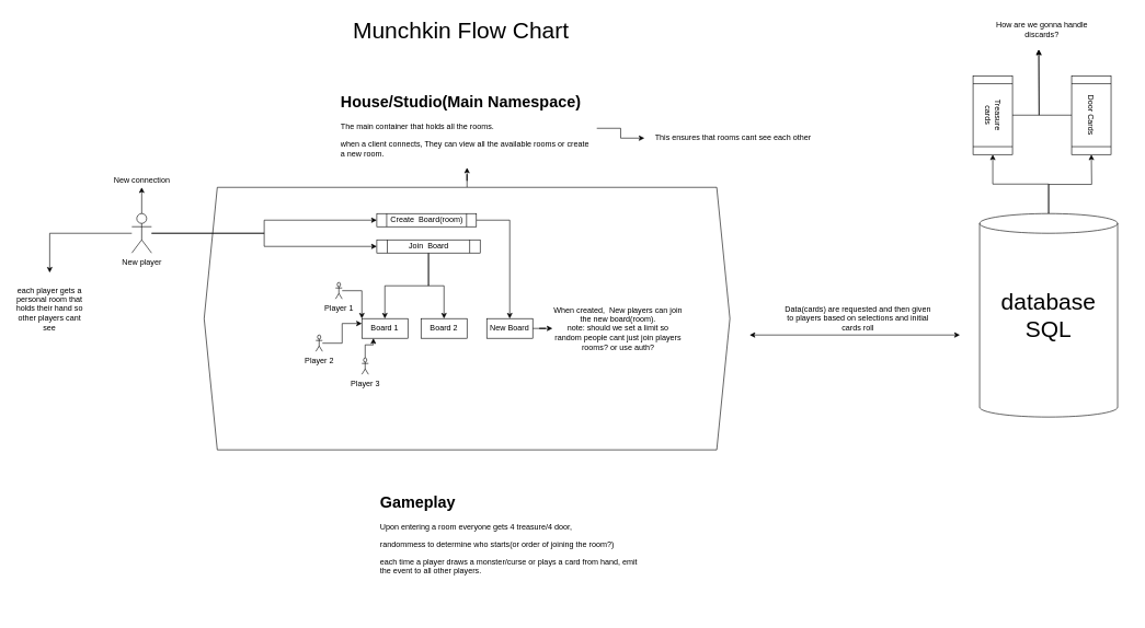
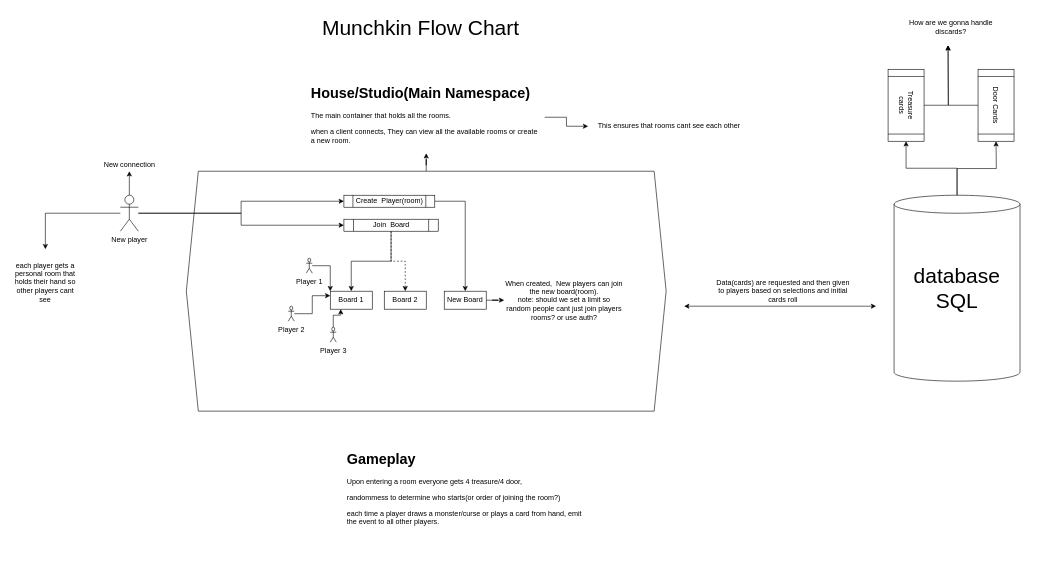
  <mxCell id="0" />
  <mxCell id="1" parent="0" />
  <mxCell id="2" value="&lt;font style=&quot;font-size: 35px&quot;&gt;Munchkin Flow Chart&lt;/font&gt;" style="text;html=1;strokeColor=none;fillColor=none;align=center;verticalAlign=middle;whiteSpace=wrap;rounded=0;" vertex="1" parent="1"><mxGeometry x="490" y="25" width="422" height="40" as="geometry" /></mxCell>
  <mxCell id="3" style="edgeStyle=orthogonalEdgeStyle;rounded=0;orthogonalLoop=1;jettySize=auto;html=1;" edge="1" parent="1" source="4" target="27"><mxGeometry relative="1" as="geometry"><mxPoint x="710" y="205" as="targetPoint" /></mxGeometry></mxCell>
  <mxCell id="4" value="" style="shape=hexagon;perimeter=hexagonPerimeter2;whiteSpace=wrap;html=1;fixedSize=1;" vertex="1" parent="1"><mxGeometry x="310" y="285" width="800" height="400" as="geometry" /></mxCell>
  <mxCell id="5" style="edgeStyle=orthogonalEdgeStyle;rounded=0;orthogonalLoop=1;jettySize=auto;html=1;entryX=0;entryY=0;entryDx=0;entryDy=0;" edge="1" parent="1" source="6" target="14"><mxGeometry relative="1" as="geometry" /></mxCell>
  <mxCell id="6" value="Player 1" style="shape=umlActor;verticalLabelPosition=bottom;verticalAlign=top;html=1;outlineConnect=0;" vertex="1" parent="1"><mxGeometry x="510" y="430" width="10" height="25" as="geometry" /></mxCell>
  <mxCell id="7" style="edgeStyle=orthogonalEdgeStyle;rounded=0;orthogonalLoop=1;jettySize=auto;html=1;entryX=0.5;entryY=0;entryDx=0;entryDy=0;" edge="1" parent="1" source="8" target="13"><mxGeometry relative="1" as="geometry" /></mxCell>
- <mxCell id="8" value="Create&amp;nbsp; Board(room)" style="shape=process;whiteSpace=wrap;html=1;backgroundOutline=1;" vertex="1" parent="1"><mxGeometry x="572.75" y="325" width="151.5" height="20" as="geometry" /></mxCell>
+ <mxCell id="8" value="Create&amp;nbsp; Player(room)" style="shape=process;whiteSpace=wrap;html=1;backgroundOutline=1;" vertex="1" parent="1"><mxGeometry x="572.75" y="325" width="151.5" height="20" as="geometry" /></mxCell>
  <mxCell id="9" style="edgeStyle=orthogonalEdgeStyle;rounded=0;orthogonalLoop=1;jettySize=auto;html=1;entryX=0.5;entryY=0;entryDx=0;entryDy=0;" edge="1" parent="1" source="11" target="14"><mxGeometry relative="1" as="geometry" /></mxCell>
- <mxCell id="10" style="edgeStyle=orthogonalEdgeStyle;rounded=0;orthogonalLoop=1;jettySize=auto;html=1;entryX=0.5;entryY=0;entryDx=0;entryDy=0;" edge="1" parent="1" source="11" target="15"><mxGeometry relative="1" as="geometry" /></mxCell>
+ <mxCell id="10" style="edgeStyle=orthogonalEdgeStyle;rounded=0;orthogonalLoop=1;jettySize=auto;html=1;entryX=0.5;entryY=0;entryDx=0;entryDy=0;dashed=1;" edge="1" parent="1" source="11" target="15"><mxGeometry relative="1" as="geometry" /></mxCell>
  <mxCell id="11" value="Join&amp;nbsp; Board" style="shape=process;whiteSpace=wrap;html=1;backgroundOutline=1;" vertex="1" parent="1"><mxGeometry x="572.75" y="365" width="157.25" height="20" as="geometry" /></mxCell>
  <mxCell id="12" style="edgeStyle=orthogonalEdgeStyle;rounded=0;orthogonalLoop=1;jettySize=auto;html=1;" edge="1" parent="1" source="13" target="25"><mxGeometry relative="1" as="geometry"><mxPoint x="910" y="445" as="targetPoint" /></mxGeometry></mxCell>
  <mxCell id="13" value="New Board" style="whiteSpace=wrap;html=1;rounded=0;" vertex="1" parent="1"><mxGeometry x="740" y="485" width="70" height="30" as="geometry" /></mxCell>
  <mxCell id="14" value="Board 1" style="whiteSpace=wrap;html=1;rounded=0;" vertex="1" parent="1"><mxGeometry x="550" y="485" width="70" height="30" as="geometry" /></mxCell>
  <mxCell id="15" value="Board 2" style="whiteSpace=wrap;html=1;rounded=0;" vertex="1" parent="1"><mxGeometry x="640" y="485" width="70" height="30" as="geometry" /></mxCell>
  <mxCell id="16" style="edgeStyle=orthogonalEdgeStyle;rounded=0;orthogonalLoop=1;jettySize=auto;html=1;entryX=0;entryY=0.25;entryDx=0;entryDy=0;" edge="1" parent="1" source="17" target="14"><mxGeometry relative="1" as="geometry" /></mxCell>
  <mxCell id="17" value="Player 2" style="shape=umlActor;verticalLabelPosition=bottom;verticalAlign=top;html=1;outlineConnect=0;" vertex="1" parent="1"><mxGeometry x="480" y="510" width="10" height="25" as="geometry" /></mxCell>
  <mxCell id="18" style="edgeStyle=orthogonalEdgeStyle;rounded=0;orthogonalLoop=1;jettySize=auto;html=1;entryX=0.25;entryY=1;entryDx=0;entryDy=0;" edge="1" parent="1" source="19" target="14"><mxGeometry relative="1" as="geometry" /></mxCell>
  <mxCell id="19" value="Player 3" style="shape=umlActor;verticalLabelPosition=bottom;verticalAlign=top;html=1;outlineConnect=0;" vertex="1" parent="1"><mxGeometry x="550" y="545" width="10" height="25" as="geometry" /></mxCell>
  <mxCell id="20" style="edgeStyle=orthogonalEdgeStyle;rounded=0;orthogonalLoop=1;jettySize=auto;html=1;entryX=0;entryY=0.5;entryDx=0;entryDy=0;" edge="1" parent="1" source="24" target="8"><mxGeometry relative="1" as="geometry" /></mxCell>
  <mxCell id="21" style="edgeStyle=orthogonalEdgeStyle;rounded=0;orthogonalLoop=1;jettySize=auto;html=1;entryX=0;entryY=0.5;entryDx=0;entryDy=0;" edge="1" parent="1" source="24" target="11"><mxGeometry relative="1" as="geometry" /></mxCell>
  <mxCell id="22" style="edgeStyle=orthogonalEdgeStyle;rounded=0;orthogonalLoop=1;jettySize=auto;html=1;" edge="1" parent="1" source="24" target="28"><mxGeometry relative="1" as="geometry"><mxPoint x="215" y="235" as="targetPoint" /></mxGeometry></mxCell>
  <mxCell id="23" style="edgeStyle=orthogonalEdgeStyle;rounded=0;orthogonalLoop=1;jettySize=auto;html=1;" edge="1" parent="1" source="24" target="31"><mxGeometry relative="1" as="geometry"><mxPoint x="110" y="425" as="targetPoint" /></mxGeometry></mxCell>
  <mxCell id="24" value="New player" style="shape=umlActor;verticalLabelPosition=bottom;verticalAlign=top;html=1;outlineConnect=0;" vertex="1" parent="1"><mxGeometry y="325" width="30" height="60" as="geometry" x="200" /></mxCell>
  <mxCell id="25" value="When created,&amp;nbsp; New players can join the new board(room).&lt;br&gt;note: should we set a limit so random people cant just join players rooms? or use auth?" style="text;html=1;strokeColor=none;fillColor=none;align=center;verticalAlign=middle;whiteSpace=wrap;rounded=0;" vertex="1" parent="1"><mxGeometry x="840" y="455" width="200" height="90" as="geometry" /></mxCell>
  <mxCell id="26" style="edgeStyle=orthogonalEdgeStyle;rounded=0;orthogonalLoop=1;jettySize=auto;html=1;" edge="1" parent="1" source="27" target="30"><mxGeometry relative="1" as="geometry"><mxPoint x="1000" y="195" as="targetPoint" /></mxGeometry></mxCell>
  <mxCell id="27" value="&lt;h1&gt;House/Studio(Main Namespace)&lt;/h1&gt;&lt;p&gt;The main container that holds all the rooms.&lt;/p&gt;&lt;p&gt;when a client connects, They can view all the available rooms or create a new room.&amp;nbsp;&lt;/p&gt;" style="text;html=1;strokeColor=none;fillColor=none;spacing=5;spacingTop=-20;whiteSpace=wrap;overflow=hidden;rounded=0;" vertex="1" parent="1"><mxGeometry x="512.5" y="135" width="395" height="120" as="geometry" /></mxCell>
  <mxCell id="28" value="New connection" style="text;html=1;strokeColor=none;fillColor=none;align=center;verticalAlign=middle;whiteSpace=wrap;rounded=0;" vertex="1" parent="1"><mxGeometry x="142.5" y="265" width="145" height="20" as="geometry" /></mxCell>
  <mxCell id="29" value="&lt;h1&gt;Gameplay&lt;/h1&gt;&lt;p&gt;Upon entering a room everyone gets 4 treasure/4 door,&lt;/p&gt;&lt;p&gt;randommess to determine who starts(or order of joining the room?)&lt;/p&gt;&lt;p&gt;each time a player draws a monster/curse or plays a card from hand, emit the event to all other players.&amp;nbsp;&lt;/p&gt;&lt;p&gt;&lt;br&gt;&lt;/p&gt;" style="text;html=1;strokeColor=none;fillColor=none;spacing=5;spacingTop=-20;whiteSpace=wrap;overflow=hidden;rounded=0;" vertex="1" parent="1"><mxGeometry x="572.75" y="745" width="417.25" height="190" as="geometry" /></mxCell>
  <mxCell id="30" value="This ensures that rooms cant see each other" style="text;html=1;strokeColor=none;fillColor=none;align=center;verticalAlign=middle;whiteSpace=wrap;rounded=0;" vertex="1" parent="1"><mxGeometry x="980" y="185" width="270" height="50" as="geometry" /></mxCell>
  <mxCell id="31" value="each player gets a personal room that holds their hand so other players cant see" style="text;html=1;strokeColor=none;fillColor=none;align=center;verticalAlign=middle;whiteSpace=wrap;rounded=0;" vertex="1" parent="1"><mxGeometry x="20" y="415" width="110" height="110" as="geometry" /></mxCell>
  <mxCell id="32" style="edgeStyle=orthogonalEdgeStyle;rounded=0;orthogonalLoop=1;jettySize=auto;html=1;" edge="1" parent="1" source="34" target="36"><mxGeometry relative="1" as="geometry"><mxPoint x="1595" y="195" as="targetPoint" /></mxGeometry></mxCell>
  <mxCell id="33" style="edgeStyle=orthogonalEdgeStyle;rounded=0;orthogonalLoop=1;jettySize=auto;html=1;" edge="1" parent="1" source="34"><mxGeometry relative="1" as="geometry"><mxPoint x="1660" y="235" as="targetPoint" /></mxGeometry></mxCell>
  <mxCell id="34" value="&lt;font style=&quot;font-size: 35px&quot;&gt;database&lt;br&gt;SQL&lt;br&gt;&lt;/font&gt;" style="shape=cylinder2;whiteSpace=wrap;html=1;boundedLbl=1;backgroundOutline=1;size=15;" vertex="1" parent="1"><mxGeometry x="1490" y="325" width="210" height="310" as="geometry" /></mxCell>
  <mxCell id="35" style="edgeStyle=orthogonalEdgeStyle;rounded=0;orthogonalLoop=1;jettySize=auto;html=1;" edge="1" parent="1" source="36"><mxGeometry relative="1" as="geometry"><mxPoint x="1580" y="75" as="targetPoint" /></mxGeometry></mxCell>
  <mxCell id="36" value="Treasure&lt;br&gt;cards" style="shape=process;whiteSpace=wrap;html=1;backgroundOutline=1;rotation=90;" vertex="1" parent="1"><mxGeometry x="1450" y="145" width="120" height="60" as="geometry" /></mxCell>
  <mxCell id="37" style="edgeStyle=orthogonalEdgeStyle;rounded=0;orthogonalLoop=1;jettySize=auto;html=1;" edge="1" parent="1" source="38"><mxGeometry relative="1" as="geometry"><mxPoint x="1580" y="75" as="targetPoint" /></mxGeometry></mxCell>
  <mxCell id="38" value="Door Cards" style="shape=process;whiteSpace=wrap;html=1;backgroundOutline=1;rotation=90;" vertex="1" parent="1"><mxGeometry x="1600" y="145" width="120" height="60" as="geometry" /></mxCell>
  <mxCell id="39" value="How are we gonna handle discards?" style="text;html=1;strokeColor=none;fillColor=none;align=center;verticalAlign=middle;whiteSpace=wrap;rounded=0;strokeWidth=6;" vertex="1" parent="1"><mxGeometry x="1500" y="20" width="170" height="50" as="geometry" /></mxCell>
  <mxCell id="40" value="" style="endArrow=classic;startArrow=classic;html=1;" edge="1" parent="1"><mxGeometry width="50" height="50" relative="1" as="geometry"><mxPoint x="1140" y="510" as="sourcePoint" /><mxPoint x="1460" y="510" as="targetPoint" /></mxGeometry></mxCell>
  <mxCell id="41" value="Data(cards) are requested and then given to players based on selections and initial cards roll" style="text;html=1;strokeColor=none;fillColor=none;align=center;verticalAlign=middle;whiteSpace=wrap;rounded=0;" vertex="1" parent="1"><mxGeometry x="1190" y="465" width="230" height="40" as="geometry" /></mxCell>
